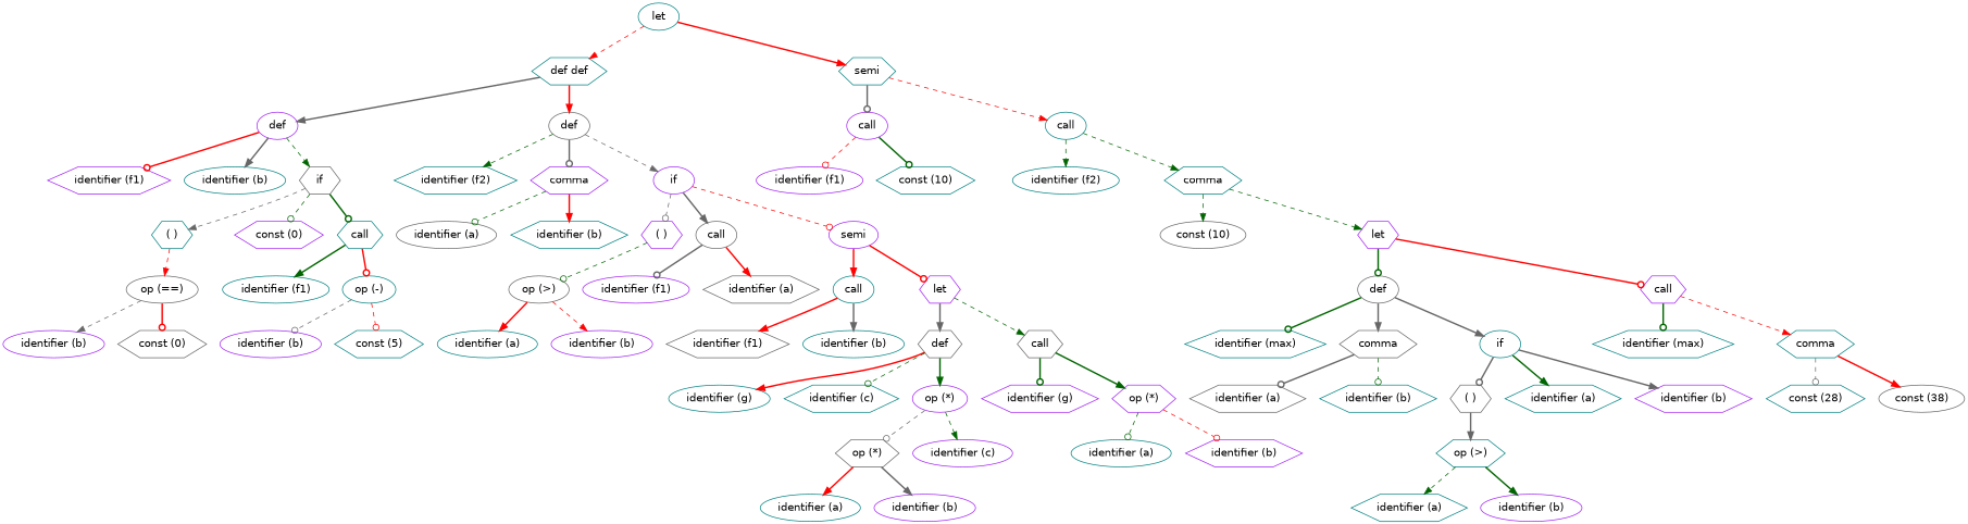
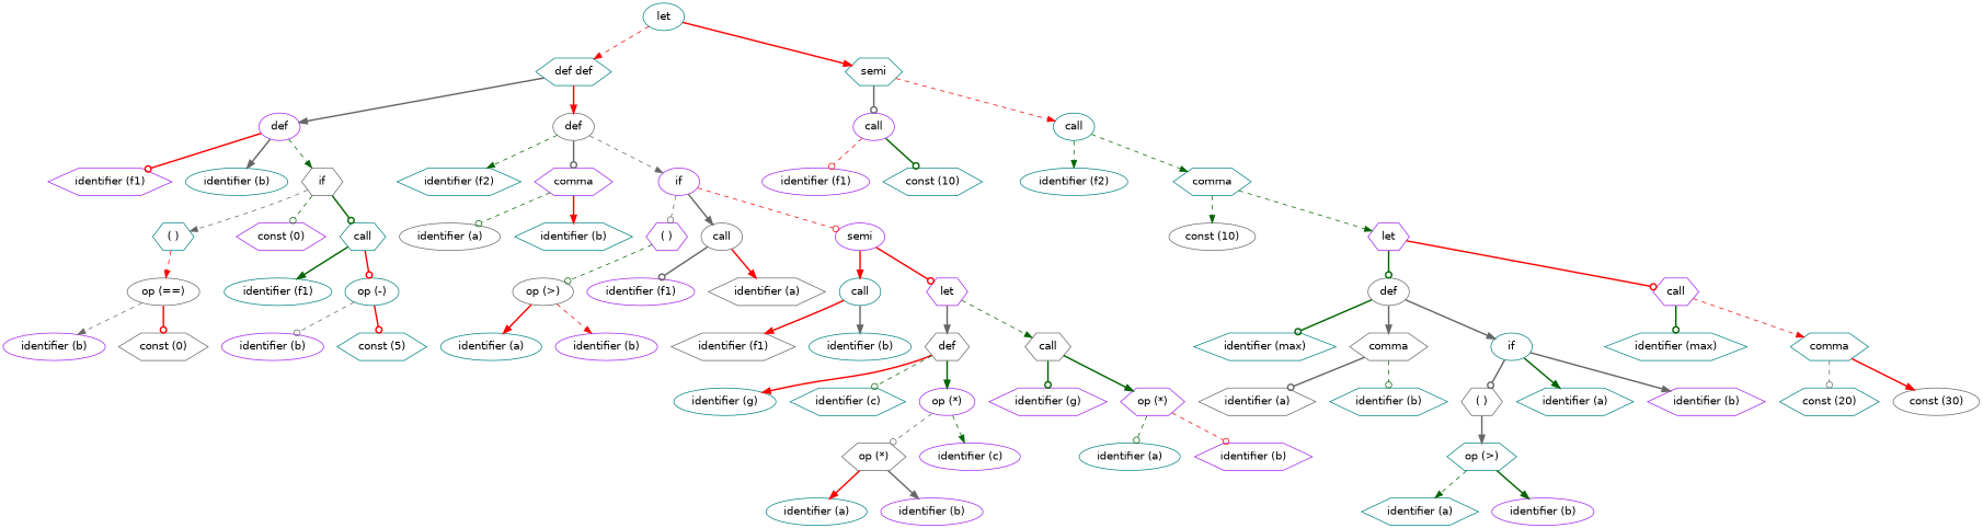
  strict digraph {
    fontname="DejaVu Sans"
    node [color=teal fontname="DejaVu Sans" shape=hexagon]
    edge [arrowhead=normal color=darkgreen fontname="DejaVu Sans" style=bold]
    n1 [label=let shape=ellipse]
    n2 [label="def def"]
    n3 [label=semi]
    n4 [color=purple label=def shape=ellipse]
    n5 [color=gray40 label=def shape=ellipse]
    n6 [color=purple label=call shape=ellipse]
    n7 [label=call shape=ellipse]
    n8 [color=purple label="identifier (f1)"]
    n9 [label="identifier (b)" shape=ellipse]
    n10 [color=gray40 label=if]
    n11 [label="identifier (f2)"]
    n12 [color=purple label=comma]
    n13 [color=purple label=if shape=ellipse]
    n14 [label="( )"]
    n15 [color=purple label="const (0)"]
    n16 [label=call]
    n17 [color=gray40 label="op (==)" shape=ellipse]
    n18 [label="identifier (f1)" shape=ellipse]
    n19 [label="op (-)" shape=ellipse]
    n20 [color=purple label="identifier (b)" shape=ellipse]
    n21 [color=gray40 label="const (0)"]
    n22 [color=purple label="identifier (b)" shape=ellipse]
    n23 [label="const (5)"]
    n24 [color=gray40 label="identifier (a)" shape=ellipse]
    n25 [label="identifier (b)"]
    n26 [color=purple label="( )"]
    n27 [color=gray40 label=call shape=ellipse]
    n28 [color=purple label=semi shape=ellipse]
    n29 [color=gray40 label="op (>)" shape=ellipse]
    n30 [color=purple label="identifier (f1)" shape=ellipse]
    n31 [color=gray40 label="identifier (a)"]
    n32 [label=call shape=ellipse]
    n33 [color=purple label=let]
    n34 [label="identifier (a)" shape=ellipse]
    n35 [color=purple label="identifier (b)" shape=ellipse]
    n36 [color=gray40 label="identifier (f1)"]
    n37 [label="identifier (b)" shape=ellipse]
    n38 [color=gray40 label=def]
    n39 [color=gray40 label=call]
    n40 [label="identifier (g)" shape=ellipse]
    n41 [label="identifier (c)"]
    n42 [color=purple label="op (*)" shape=ellipse]
    n43 [color=purple label="identifier (g)"]
    n44 [color=purple label="op (*)"]
    n45 [color=gray40 label="op (*)"]
    n46 [color=purple label="identifier (c)" shape=ellipse]
    n47 [label="identifier (a)" shape=ellipse]
    n48 [color=purple label="identifier (b)" shape=ellipse]
    n49 [label="identifier (a)" shape=ellipse]
    n50 [color=purple label="identifier (b)"]
    n51 [color=purple label="identifier (f1)" shape=ellipse]
    n52 [label="const (10)"]
    n53 [label="identifier (f2)" shape=ellipse]
    n54 [label=comma]
    n55 [color=gray40 label="const (10)" shape=ellipse]
    n56 [color=purple label=let]
    n57 [color=gray40 label=def shape=ellipse]
    n58 [color=purple label=call]
    n59 [label="identifier (max)"]
    n60 [color=gray40 label=comma]
    n61 [label=if shape=ellipse]
    n62 [label="identifier (max)"]
    n63 [label=comma]
    n64 [color=gray40 label="identifier (a)"]
    n65 [label="identifier (b)"]
    n66 [color=gray40 label="( )"]
    n67 [label="identifier (a)"]
    n68 [color=purple label="identifier (b)"]
    n69 [label="op (>)"]
    n70 [label="identifier (a)"]
    n71 [color=purple label="identifier (b)" shape=ellipse]
-   n72 [label="const (28)"]
-   n73 [color=gray40 label="const (38)" shape=ellipse]
+   n72 [label="const (20)"]
+   n73 [color=gray40 label="const (30)" shape=ellipse]
    n1 -> n2 [color=red style=dashed]
    n1 -> n3 [color=red]
    n2 -> n4 [color=gray40]
    n2 -> n5 [color=red]
    n3 -> n6 [arrowhead=odot color=gray40]
    n3 -> n7 [color=red style=dashed]
    n4 -> n8 [arrowhead=odot color=red]
    n4 -> n9 [color=gray40]
    n4 -> n10 [style=dashed]
    n5 -> n11 [style=dashed]
    n5 -> n12 [arrowhead=odot color=gray40]
    n5 -> n13 [color=gray40 style=dashed]
    n6 -> n51 [arrowhead=odot color=red style=dashed]
    n6 -> n52 [arrowhead=odot]
    n7 -> n53 [style=dashed]
    n7 -> n54 [style=dashed]
    n10 -> n14 [color=gray40 style=dashed]
    n10 -> n15 [arrowhead=odot style=dashed]
    n10 -> n16 [arrowhead=odot]
    n12 -> n24 [arrowhead=odot style=dashed]
    n12 -> n25 [color=red]
    n13 -> n26 [arrowhead=odot color=gray40 style=dashed]
    n13 -> n27 [color=gray40]
    n13 -> n28 [arrowhead=odot color=red style=dashed]
    n14 -> n17 [color=red style=dashed]
    n16 -> n18
    n16 -> n19 [arrowhead=odot color=red]
    n17 -> n20 [color=gray40 style=dashed]
    n17 -> n21 [arrowhead=odot color=red]
    n19 -> n22 [arrowhead=odot color=gray40 style=dashed]
-   n19 -> n23 [arrowhead=odot color=red style=dashed]
+   n19 -> n23 [arrowhead=odot color=red]
    n26 -> n29 [arrowhead=odot style=dashed]
    n27 -> n30 [arrowhead=odot color=gray40]
    n27 -> n31 [color=red]
    n28 -> n32 [color=red]
    n28 -> n33 [arrowhead=odot color=red]
    n29 -> n34 [color=red]
    n29 -> n35 [color=red style=dashed]
    n32 -> n36 [color=red]
    n32 -> n37 [color=gray40]
    n33 -> n38 [color=gray40]
    n33 -> n39 [style=dashed]
    n38 -> n40 [color=red]
    n38 -> n41 [arrowhead=odot style=dashed]
    n38 -> n42
    n39 -> n43 [arrowhead=odot]
    n39 -> n44
    n42 -> n45 [arrowhead=odot color=gray40 style=dashed]
    n42 -> n46 [style=dashed]
    n44 -> n49 [arrowhead=odot style=dashed]
    n44 -> n50 [arrowhead=odot color=red style=dashed]
    n45 -> n47 [color=red]
    n45 -> n48 [color=gray40]
    n54 -> n55 [style=dashed]
    n54 -> n56 [style=dashed]
    n56 -> n57 [arrowhead=odot]
    n56 -> n58 [arrowhead=odot color=red]
    n57 -> n59 [arrowhead=odot]
    n57 -> n60 [color=gray40]
    n57 -> n61 [color=gray40]
    n58 -> n62 [arrowhead=odot]
    n58 -> n63 [color=red style=dashed]
    n60 -> n64 [arrowhead=odot color=gray40]
    n60 -> n65 [arrowhead=odot style=dashed]
    n61 -> n66 [arrowhead=odot color=gray40]
    n61 -> n67
    n61 -> n68 [color=gray40]
    n63 -> n72 [arrowhead=odot color=gray40 style=dashed]
    n63 -> n73 [color=red]
    n66 -> n69 [color=gray40]
    n69 -> n70 [style=dashed]
    n69 -> n71
  }
